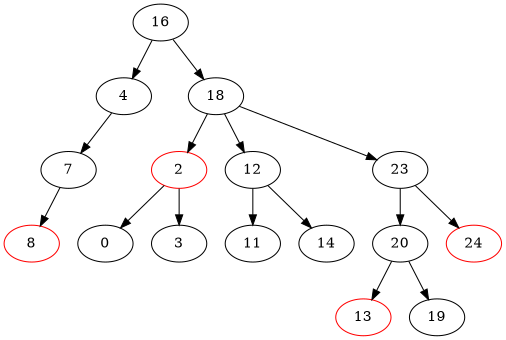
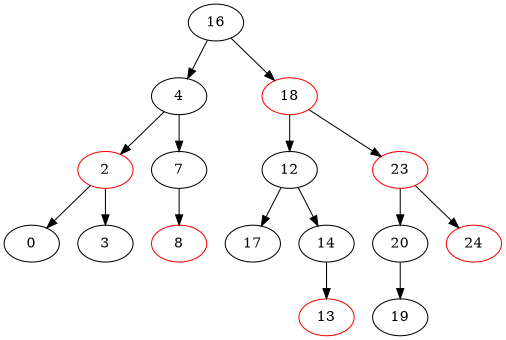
  digraph {
    node [color=black]
    n1 [label=16]
    4
-   18
+   18 [color=red]
    2 [color=red]
    7
    12
-   23
+   23 [color=red]
    0
    3
    8 [color=red]
-   11
+   11 [label=17]
    14
    20
    24 [color=red]
    13 [color=red]
    19
    n1 -> 4
    n1 -> 18
-   18 -> 2
+   4 -> 2
    4 -> 7
    18 -> 12
    18 -> 23
    2 -> 0
    2 -> 3
    7 -> 8
    12 -> 11
    12 -> 14
    23 -> 20
    23 -> 24
-   20 -> 13
+   14 -> 13
    20 -> 19
  }
